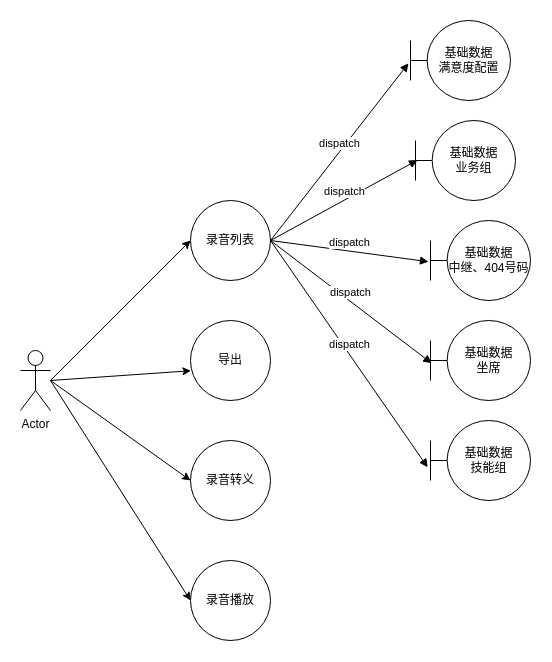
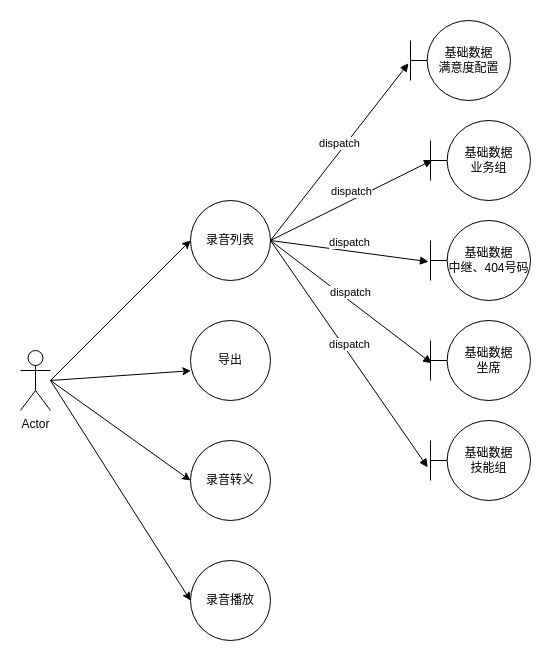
  <mxCell id="0" />
  <mxCell id="1" parent="0" />
  <mxCell id="2" value="Actor" style="shape=umlActor;verticalLabelPosition=bottom;labelBackgroundColor=#ffffff;verticalAlign=top;html=1;outlineConnect=0;" vertex="1" parent="1"><mxGeometry x="20" y="350" width="30" height="60" as="geometry" /></mxCell>
  <mxCell id="3" value="录音列表" style="ellipse;whiteSpace=wrap;html=1;aspect=fixed;" vertex="1" parent="1"><mxGeometry x="190" y="200" width="80" height="80" as="geometry" /></mxCell>
  <mxCell id="4" value="导出" style="ellipse;whiteSpace=wrap;html=1;aspect=fixed;" vertex="1" parent="1"><mxGeometry x="190" y="320" width="80" height="80" as="geometry" /></mxCell>
  <mxCell id="5" value="录音转义" style="ellipse;whiteSpace=wrap;html=1;aspect=fixed;" vertex="1" parent="1"><mxGeometry x="190" y="440" width="80" height="80" as="geometry" /></mxCell>
  <mxCell id="6" value="录音播放" style="ellipse;whiteSpace=wrap;html=1;aspect=fixed;" vertex="1" parent="1"><mxGeometry x="190" y="560" width="80" height="80" as="geometry" /></mxCell>
  <mxCell id="7" value="" style="endArrow=classic;html=1;entryX=0;entryY=0.5;entryDx=0;entryDy=0;" edge="1" parent="1" target="3"><mxGeometry width="50" height="50" relative="1" as="geometry"><mxPoint x="50" y="380" as="sourcePoint" /><mxPoint x="90" y="300" as="targetPoint" /></mxGeometry></mxCell>
  <mxCell id="8" value="" style="endArrow=classic;html=1;entryX=0;entryY=0.5;entryDx=0;entryDy=0;" edge="1" parent="1" target="6"><mxGeometry width="50" height="50" relative="1" as="geometry"><mxPoint x="50" y="380" as="sourcePoint" /><mxPoint x="100" y="370" as="targetPoint" /></mxGeometry></mxCell>
  <mxCell id="9" value="" style="endArrow=classic;html=1;entryX=0.005;entryY=0.628;entryDx=0;entryDy=0;entryPerimeter=0;" edge="1" parent="1" target="4"><mxGeometry width="50" height="50" relative="1" as="geometry"><mxPoint x="50" y="380" as="sourcePoint" /><mxPoint x="100" y="340" as="targetPoint" /></mxGeometry></mxCell>
  <mxCell id="10" value="" style="endArrow=classic;html=1;entryX=0;entryY=0.5;entryDx=0;entryDy=0;" edge="1" parent="1" target="5"><mxGeometry width="50" height="50" relative="1" as="geometry"><mxPoint x="50" y="380" as="sourcePoint" /><mxPoint x="100" y="380" as="targetPoint" /></mxGeometry></mxCell>
- <mxCell id="11" value="基础数据&lt;br&gt;业务组" style="shape=umlBoundary;whiteSpace=wrap;html=1;" vertex="1" parent="1"><mxGeometry x="415" y="120" width="100" height="80" as="geometry" /></mxCell>
+ <mxCell id="11" value="基础数据&lt;br&gt;业务组" style="shape=umlBoundary;whiteSpace=wrap;html=1;" vertex="1" parent="1"><mxGeometry x="430" y="120" width="100" height="80" as="geometry" /></mxCell>
  <mxCell id="12" value="基础数据&lt;br&gt;中继、404号码" style="shape=umlBoundary;whiteSpace=wrap;html=1;" vertex="1" parent="1"><mxGeometry x="430" y="220" width="100" height="80" as="geometry" /></mxCell>
  <mxCell id="13" value="基础数据&lt;br&gt;坐席" style="shape=umlBoundary;whiteSpace=wrap;html=1;" vertex="1" parent="1"><mxGeometry x="430" y="320" width="100" height="80" as="geometry" /></mxCell>
  <mxCell id="14" value="基础数据&lt;br&gt;技能组" style="shape=umlBoundary;whiteSpace=wrap;html=1;" vertex="1" parent="1"><mxGeometry x="430" y="420" width="100" height="80" as="geometry" /></mxCell>
  <mxCell id="15" value="基础数据&lt;br&gt;满意度配置" style="shape=umlBoundary;whiteSpace=wrap;html=1;" vertex="1" parent="1"><mxGeometry x="410" y="20" width="100" height="80" as="geometry" /></mxCell>
  <mxCell id="16" value="dispatch" style="html=1;verticalAlign=bottom;endArrow=block;entryX=0.02;entryY=0.495;entryDx=0;entryDy=0;entryPerimeter=0;" edge="1" parent="1" target="11"><mxGeometry width="80" relative="1" as="geometry"><mxPoint x="270" y="240" as="sourcePoint" /><mxPoint x="350" y="240" as="targetPoint" /></mxGeometry></mxCell>
  <mxCell id="17" value="dispatch" style="html=1;verticalAlign=bottom;endArrow=block;entryX=-0.02;entryY=0.515;entryDx=0;entryDy=0;entryPerimeter=0;" edge="1" parent="1" target="12"><mxGeometry width="80" relative="1" as="geometry"><mxPoint x="270" y="240" as="sourcePoint" /><mxPoint x="350" y="240" as="targetPoint" /></mxGeometry></mxCell>
  <mxCell id="18" value="dispatch" style="html=1;verticalAlign=bottom;endArrow=block;entryX=0.012;entryY=0.535;entryDx=0;entryDy=0;entryPerimeter=0;" edge="1" parent="1" target="13"><mxGeometry width="80" relative="1" as="geometry"><mxPoint x="270" y="240" as="sourcePoint" /><mxPoint x="350" y="240" as="targetPoint" /></mxGeometry></mxCell>
  <mxCell id="19" value="dispatch" style="html=1;verticalAlign=bottom;endArrow=block;entryX=-0.028;entryY=0.585;entryDx=0;entryDy=0;entryPerimeter=0;" edge="1" parent="1" target="14"><mxGeometry width="80" relative="1" as="geometry"><mxPoint x="270" y="240" as="sourcePoint" /><mxPoint x="350" y="240" as="targetPoint" /></mxGeometry></mxCell>
  <mxCell id="20" value="dispatch" style="html=1;verticalAlign=bottom;endArrow=block;entryX=-0.02;entryY=0.535;entryDx=0;entryDy=0;entryPerimeter=0;" edge="1" parent="1" target="15"><mxGeometry width="80" relative="1" as="geometry"><mxPoint x="270" y="240" as="sourcePoint" /><mxPoint x="350" y="240" as="targetPoint" /></mxGeometry></mxCell>
